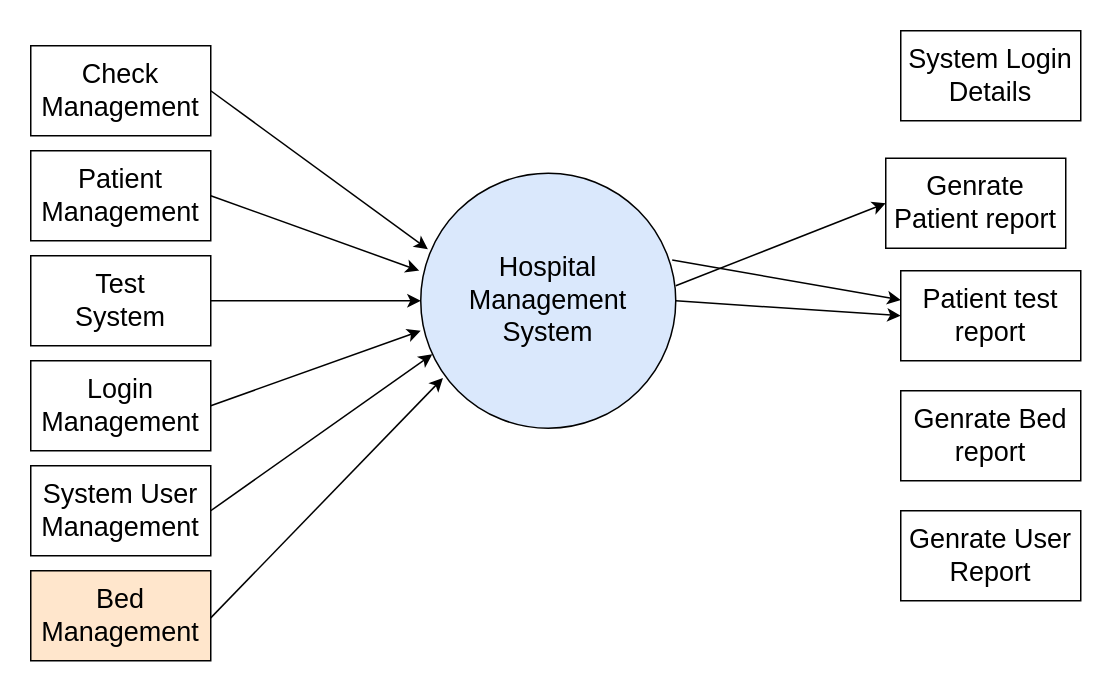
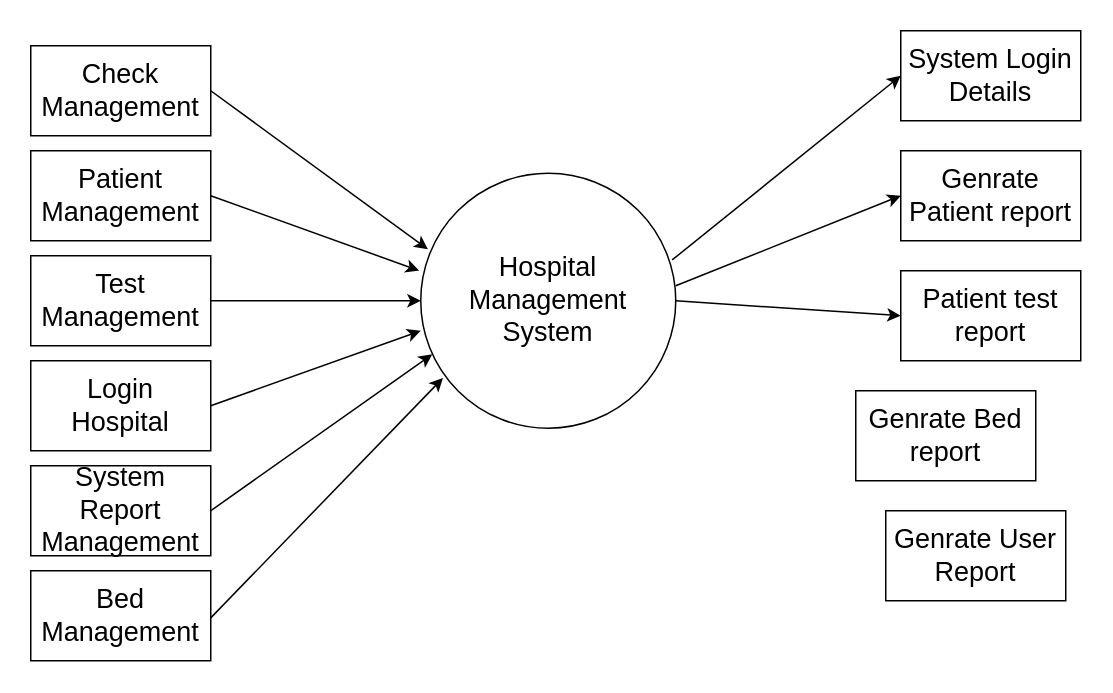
  <mxCell id="0" />
  <mxCell id="1" parent="0" />
- <mxCell id="2" value="&lt;font style=&quot;font-size: 18px;&quot;&gt;Hospital&lt;br&gt;Management&lt;br&gt;System&lt;/font&gt;" style="ellipse;whiteSpace=wrap;html=1;aspect=fixed;fillColor=#dae8fc;" vertex="1" parent="1"><mxGeometry x="280" y="115" width="170" height="170" as="geometry" /></mxCell>
+ <mxCell id="2" value="&lt;font style=&quot;font-size: 18px;&quot;&gt;Hospital&lt;br&gt;Management&lt;br&gt;System&lt;/font&gt;" style="ellipse;whiteSpace=wrap;html=1;aspect=fixed;" vertex="1" parent="1"><mxGeometry x="280" y="115" width="170" height="170" as="geometry" /></mxCell>
  <mxCell id="3" value="Check&lt;br&gt;Management" style="rounded=0;whiteSpace=wrap;html=1;fontSize=18;" vertex="1" parent="1"><mxGeometry x="20" y="30" width="120" height="60" as="geometry" /></mxCell>
  <mxCell id="4" value="Patient&lt;br&gt;Management" style="rounded=0;whiteSpace=wrap;html=1;fontSize=18;" vertex="1" parent="1"><mxGeometry x="20" y="100" width="120" height="60" as="geometry" /></mxCell>
- <mxCell id="5" value="Test&lt;br&gt;System" style="rounded=0;whiteSpace=wrap;html=1;fontSize=18;" vertex="1" parent="1"><mxGeometry x="20" y="170" width="120" height="60" as="geometry" /></mxCell>
- <mxCell id="6" value="Login&lt;br&gt;Management" style="rounded=0;whiteSpace=wrap;html=1;fontSize=18;" vertex="1" parent="1"><mxGeometry x="20" y="240" width="120" height="60" as="geometry" /></mxCell>
- <mxCell id="7" value="System User&lt;br&gt;Management" style="rounded=0;whiteSpace=wrap;html=1;fontSize=18;" vertex="1" parent="1"><mxGeometry x="20" y="310" width="120" height="60" as="geometry" /></mxCell>
+ <mxCell id="5" value="Test&lt;br&gt;Management" style="rounded=0;whiteSpace=wrap;html=1;fontSize=18;" vertex="1" parent="1"><mxGeometry x="20" y="170" width="120" height="60" as="geometry" /></mxCell>
+ <mxCell id="6" value="Login&lt;br&gt;Hospital" style="rounded=0;whiteSpace=wrap;html=1;fontSize=18;" vertex="1" parent="1"><mxGeometry x="20" y="240" width="120" height="60" as="geometry" /></mxCell>
+ <mxCell id="7" value="System Report&lt;br&gt;Management" style="rounded=0;whiteSpace=wrap;html=1;fontSize=18;" vertex="1" parent="1"><mxGeometry x="20" y="310" width="120" height="60" as="geometry" /></mxCell>
  <mxCell id="8" value="System Login Details" style="rounded=0;whiteSpace=wrap;html=1;fontSize=18;" vertex="1" parent="1"><mxGeometry x="600" y="20" width="120" height="60" as="geometry" /></mxCell>
- <mxCell id="9" value="Bed Management" style="rounded=0;whiteSpace=wrap;html=1;fontSize=18;fillColor=#ffe6cc;" vertex="1" parent="1"><mxGeometry x="20" y="380" width="120" height="60" as="geometry" /></mxCell>
+ <mxCell id="9" value="Bed Management" style="rounded=0;whiteSpace=wrap;html=1;fontSize=18;" vertex="1" parent="1"><mxGeometry x="20" y="380" width="120" height="60" as="geometry" /></mxCell>
  <mxCell id="10" value="Patient test report" style="rounded=0;whiteSpace=wrap;html=1;fontSize=18;" vertex="1" parent="1"><mxGeometry x="600" y="180" width="120" height="60" as="geometry" /></mxCell>
- <mxCell id="11" value="Genrate Patient report" style="rounded=0;whiteSpace=wrap;html=1;fontSize=18;" vertex="1" parent="1"><mxGeometry x="590" y="105" width="120" height="60" as="geometry" /></mxCell>
- <mxCell id="12" value="Genrate Bed report" style="rounded=0;whiteSpace=wrap;html=1;fontSize=18;" vertex="1" parent="1"><mxGeometry x="600" y="260" width="120" height="60" as="geometry" /></mxCell>
- <mxCell id="13" value="Genrate User Report" style="rounded=0;whiteSpace=wrap;html=1;fontSize=18;" vertex="1" parent="1"><mxGeometry x="600" y="340" width="120" height="60" as="geometry" /></mxCell>
+ <mxCell id="11" value="Genrate Patient report" style="rounded=0;whiteSpace=wrap;html=1;fontSize=18;" vertex="1" parent="1"><mxGeometry x="600" y="100" width="120" height="60" as="geometry" /></mxCell>
+ <mxCell id="12" value="Genrate Bed report" style="rounded=0;whiteSpace=wrap;html=1;fontSize=18;" vertex="1" parent="1"><mxGeometry x="570" y="260" width="120" height="60" as="geometry" /></mxCell>
+ <mxCell id="13" value="Genrate User Report" style="rounded=0;whiteSpace=wrap;html=1;fontSize=18;" vertex="1" parent="1"><mxGeometry x="590" y="340" width="120" height="60" as="geometry" /></mxCell>
  <mxCell id="14" value="" style="endArrow=classic;html=1;rounded=0;fontSize=18;entryX=0.087;entryY=0.803;entryDx=0;entryDy=0;entryPerimeter=0;" edge="1" parent="1" target="2"><mxGeometry width="50" height="50" relative="1" as="geometry"><mxPoint x="140" y="411.43" as="sourcePoint" /><mxPoint x="200" y="380.001" as="targetPoint" /></mxGeometry></mxCell>
  <mxCell id="15" value="" style="endArrow=classic;html=1;rounded=0;fontSize=18;entryX=0.045;entryY=0.71;entryDx=0;entryDy=0;entryPerimeter=0;" edge="1" parent="1" target="2"><mxGeometry width="50" height="50" relative="1" as="geometry"><mxPoint x="140" y="340" as="sourcePoint" /><mxPoint x="190" y="290" as="targetPoint" /></mxGeometry></mxCell>
  <mxCell id="16" value="" style="endArrow=classic;html=1;rounded=0;fontSize=18;" edge="1" parent="1"><mxGeometry width="50" height="50" relative="1" as="geometry"><mxPoint x="140" y="270" as="sourcePoint" /><mxPoint x="280" y="220" as="targetPoint" /></mxGeometry></mxCell>
  <mxCell id="17" value="" style="endArrow=classic;html=1;rounded=0;fontSize=18;entryX=0;entryY=0.5;entryDx=0;entryDy=0;" edge="1" parent="1" target="2"><mxGeometry width="50" height="50" relative="1" as="geometry"><mxPoint x="140" y="200" as="sourcePoint" /><mxPoint x="190" y="150" as="targetPoint" /></mxGeometry></mxCell>
  <mxCell id="18" value="" style="endArrow=classic;html=1;rounded=0;fontSize=18;entryX=-0.006;entryY=0.382;entryDx=0;entryDy=0;entryPerimeter=0;" edge="1" parent="1" target="2"><mxGeometry width="50" height="50" relative="1" as="geometry"><mxPoint x="140" y="130" as="sourcePoint" /><mxPoint x="190" y="80" as="targetPoint" /></mxGeometry></mxCell>
  <mxCell id="19" value="" style="endArrow=classic;html=1;rounded=0;fontSize=18;entryX=0.028;entryY=0.298;entryDx=0;entryDy=0;entryPerimeter=0;" edge="1" parent="1" target="2"><mxGeometry width="50" height="50" relative="1" as="geometry"><mxPoint x="140" y="60" as="sourcePoint" /><mxPoint x="190" y="10" as="targetPoint" /></mxGeometry></mxCell>
  <mxCell id="20" value="" style="endArrow=classic;html=1;rounded=0;fontSize=18;entryX=0;entryY=0.5;entryDx=0;entryDy=0;" edge="1" parent="1" target="10"><mxGeometry width="50" height="50" relative="1" as="geometry"><mxPoint x="450" y="200" as="sourcePoint" /><mxPoint x="590" y="200" as="targetPoint" /></mxGeometry></mxCell>
  <mxCell id="21" value="" style="endArrow=classic;html=1;rounded=0;fontSize=18;entryX=0;entryY=0.5;entryDx=0;entryDy=0;" edge="1" parent="1" target="11"><mxGeometry width="50" height="50" relative="1" as="geometry"><mxPoint x="450" y="190" as="sourcePoint" /><mxPoint x="500" y="140" as="targetPoint" /></mxGeometry></mxCell>
- <mxCell id="22" value="" style="endArrow=classic;html=1;rounded=0;fontSize=18;exitX=0.986;exitY=0.34;exitDx=0;exitDy=0;exitPerimeter=0;" edge="1" parent="1" source="2" target="10"><mxGeometry width="50" height="50" relative="1" as="geometry"><mxPoint x="490" y="110" as="sourcePoint" /><mxPoint x="540" y="60" as="targetPoint" /></mxGeometry></mxCell>
+ <mxCell id="22" value="" style="endArrow=classic;html=1;rounded=0;fontSize=18;entryX=0;entryY=0.5;entryDx=0;entryDy=0;exitX=0.986;exitY=0.34;exitDx=0;exitDy=0;exitPerimeter=0;" edge="1" parent="1" source="2" target="8"><mxGeometry width="50" height="50" relative="1" as="geometry"><mxPoint x="490" y="110" as="sourcePoint" /><mxPoint x="540" y="60" as="targetPoint" /></mxGeometry></mxCell>
